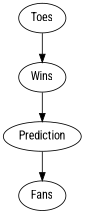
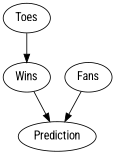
  digraph {
    fontname="Roboto Condensed"
    node [fontname="Roboto Condensed"]
    edge [fontname="Roboto Condensed"]
    n1 [label=Toes]
    n2 [label=Wins]
    n3 [label=Prediction]
    n4 [label=Fans]
    n1 -> n2
    n2 -> n3
-   n3 -> n4
+   n4 -> n3
  }
